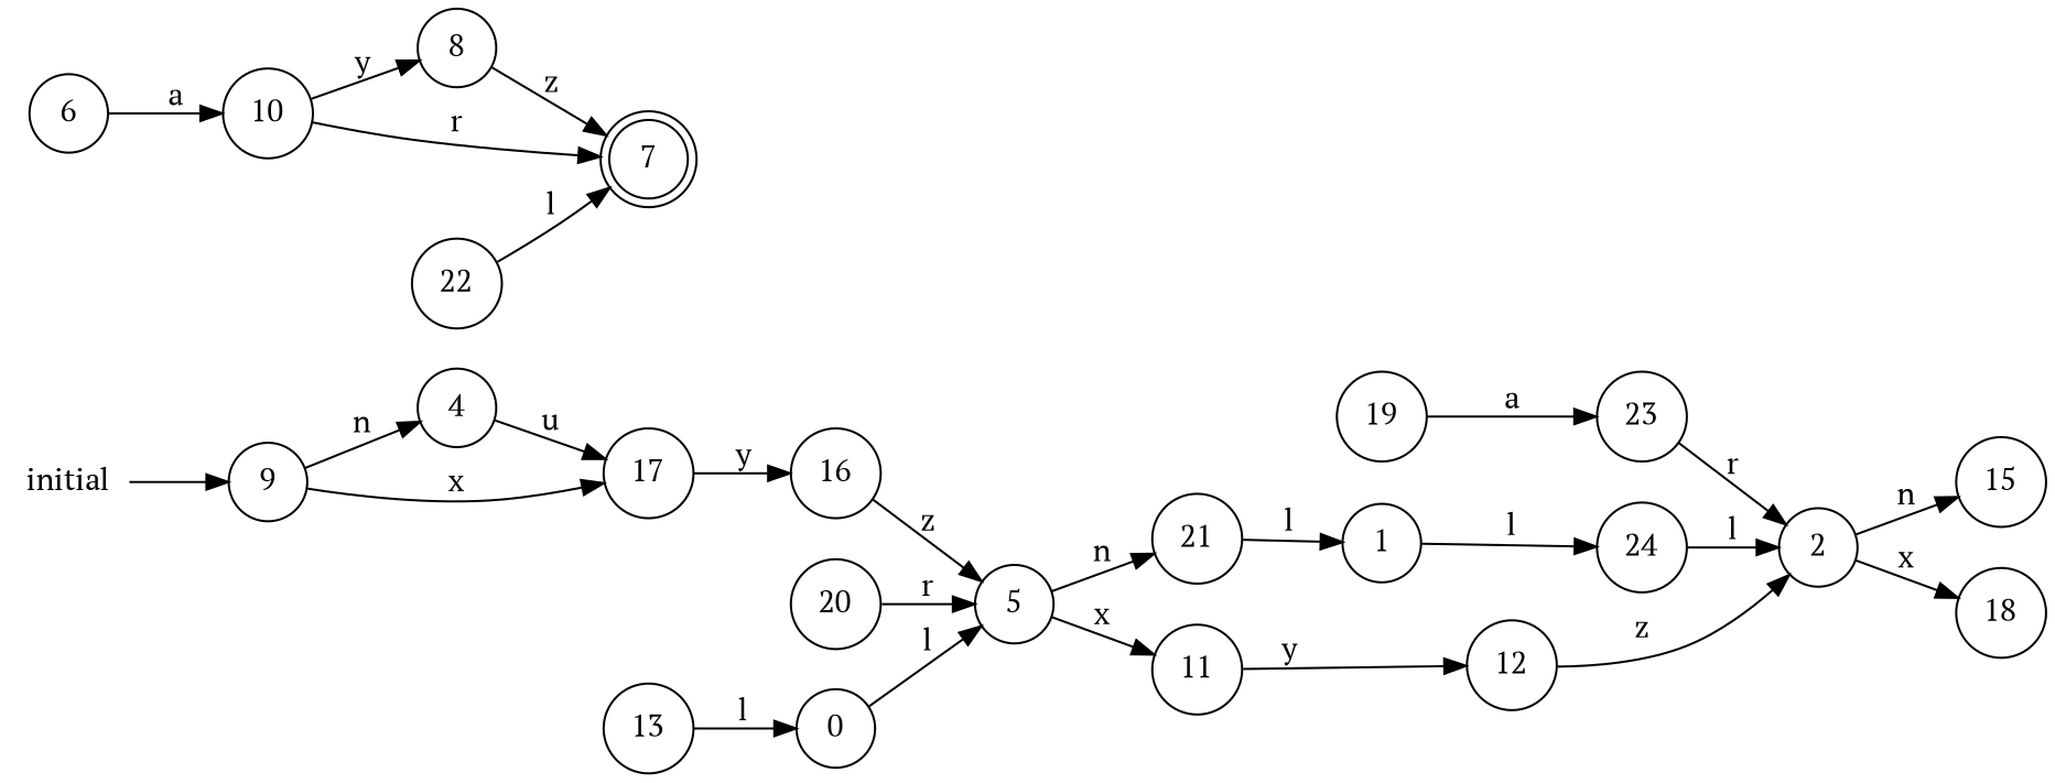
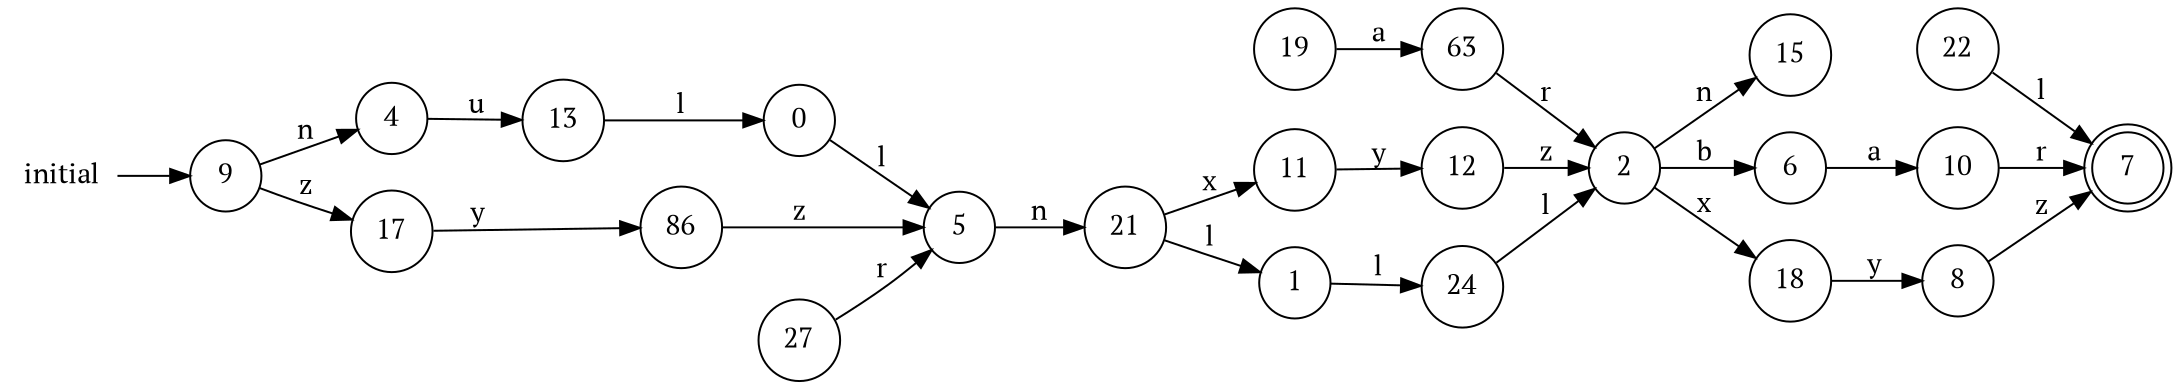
  digraph {
    fontname="PT Serif"
    rankdir=LR
    node [fontname="PT Serif" shape=circle]
    edge [fontname="PT Serif"]
    0
    5
    21
    11
    1
    19
-   23
+   23 [label=63]
    12
    24
    2
    15
    6
    18
    10
    8
    7 [shape=doublecircle]
    22
    4
    13
    9
    17
-   16
+   16 [label=86]
    initial [shape=plaintext]
-   20
+   20 [label=27]
    0 -> 5 [label=l]
    5 -> 21 [label=n]
-   5 -> 11 [label=x]
+   21 -> 11 [label=x]
    21 -> 1 [label=l]
    11 -> 12 [label=y]
    1 -> 24 [label=l]
    19 -> 23 [label=a]
    23 -> 2 [label=r]
    12 -> 2 [label=z]
    24 -> 2 [label=l]
    2 -> 15 [label=n]
+   2 -> 6 [label=b]
    2 -> 18 [label=x]
    6 -> 10 [label=a]
-   10 -> 8 [label=y]
+   18 -> 8 [label=y]
    10 -> 7 [label=r]
    8 -> 7 [label=z]
    22 -> 7 [label=l]
-   4 -> 17 [label=u]
+   4 -> 13 [label=u]
    13 -> 0 [label=l]
    9 -> 4 [label=n]
-   9 -> 17 [label=x]
+   9 -> 17 [label=z]
    17 -> 16 [label=y]
    16 -> 5 [label=z]
    initial -> 9
    20 -> 5 [label=r]
  }
